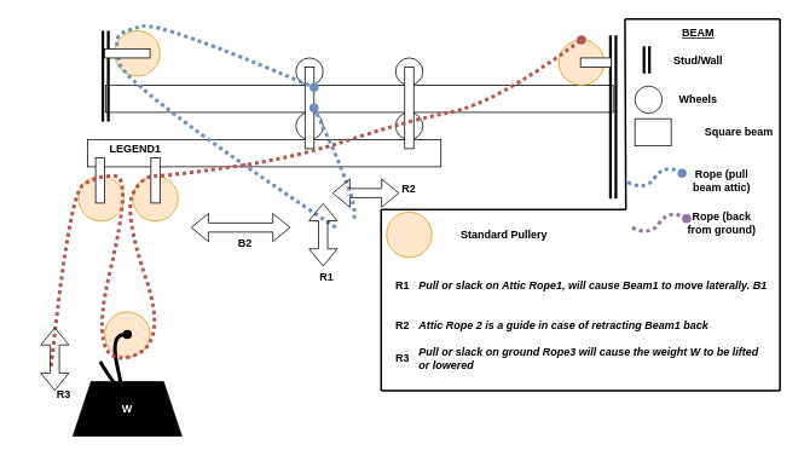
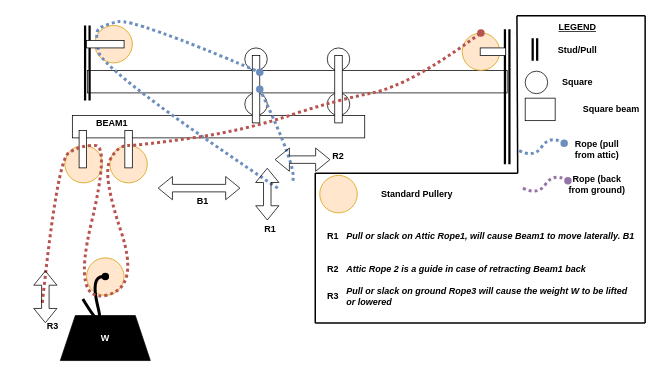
  <mxCell id="0" />
  <mxCell id="1" parent="0" />
  <mxCell id="2" value="" style="rounded=0;whiteSpace=wrap;html=1;" vertex="1" parent="1"><mxGeometry x="116" y="93" width="560" height="30" as="geometry" /></mxCell>
  <mxCell id="3" value="" style="rounded=0;whiteSpace=wrap;html=1;" vertex="1" parent="1"><mxGeometry x="96" y="153" width="390" height="30" as="geometry" /></mxCell>
  <mxCell id="4" value="" style="ellipse;whiteSpace=wrap;html=1;aspect=fixed;" vertex="1" parent="1"><mxGeometry x="326" y="63" width="30" height="30" as="geometry" /></mxCell>
  <mxCell id="5" value="" style="shape=link;html=1;rounded=0;strokeWidth=3;" edge="1" parent="1"><mxGeometry width="100" relative="1" as="geometry"><mxPoint x="676" y="38" as="sourcePoint" /><mxPoint x="676" y="218" as="targetPoint" /></mxGeometry></mxCell>
  <mxCell id="6" value="" style="shape=link;html=1;rounded=0;fillColor=#60a917;strokeColor=#000000;strokeWidth=3;" edge="1" parent="1"><mxGeometry width="100" relative="1" as="geometry"><mxPoint x="116" y="33" as="sourcePoint" /><mxPoint x="116" y="133" as="targetPoint" /></mxGeometry></mxCell>
  <mxCell id="7" value="" style="ellipse;whiteSpace=wrap;html=1;aspect=fixed;fillColor=#ffe6cc;strokeColor=#d79b00;" vertex="1" parent="1"><mxGeometry x="616" y="43" width="50" height="50" as="geometry" /></mxCell>
  <mxCell id="8" value="" style="ellipse;whiteSpace=wrap;html=1;aspect=fixed;fillColor=#ffe6cc;strokeColor=#d79b00;" vertex="1" parent="1"><mxGeometry x="146" y="193" width="50" height="50" as="geometry" /></mxCell>
  <mxCell id="9" value="" style="ellipse;whiteSpace=wrap;html=1;aspect=fixed;fillColor=#ffe6cc;strokeColor=#d79b00;" vertex="1" parent="1"><mxGeometry x="86" y="193" width="50" height="50" as="geometry" /></mxCell>
  <mxCell id="10" value="" style="ellipse;whiteSpace=wrap;html=1;aspect=fixed;" vertex="1" parent="1"><mxGeometry x="436" y="63" width="30" height="30" as="geometry" /></mxCell>
  <mxCell id="11" value="" style="ellipse;whiteSpace=wrap;html=1;aspect=fixed;" vertex="1" parent="1"><mxGeometry x="326" y="123" width="30" height="30" as="geometry" /></mxCell>
  <mxCell id="12" value="" style="ellipse;whiteSpace=wrap;html=1;aspect=fixed;" vertex="1" parent="1"><mxGeometry x="436" y="123" width="30" height="30" as="geometry" /></mxCell>
  <mxCell id="13" value="" style="rounded=0;whiteSpace=wrap;html=1;" vertex="1" parent="1"><mxGeometry x="336" y="73" width="10" height="90" as="geometry" /></mxCell>
  <mxCell id="14" value="" style="rounded=0;whiteSpace=wrap;html=1;" vertex="1" parent="1"><mxGeometry x="446" y="73" width="10" height="90" as="geometry" /></mxCell>
  <mxCell id="15" value="" style="rounded=0;whiteSpace=wrap;html=1;" vertex="1" parent="1"><mxGeometry x="640" y="63" width="34" height="10" as="geometry" /></mxCell>
  <mxCell id="16" value="" style="ellipse;whiteSpace=wrap;html=1;aspect=fixed;fillColor=#ffe6cc;strokeColor=#d79b00;" vertex="1" parent="1"><mxGeometry x="126" y="33" width="50" height="50" as="geometry" /></mxCell>
  <mxCell id="17" value="" style="rounded=0;whiteSpace=wrap;html=1;" vertex="1" parent="1"><mxGeometry x="105" y="173" width="10" height="50" as="geometry" /></mxCell>
  <mxCell id="18" value="" style="rounded=0;whiteSpace=wrap;html=1;" vertex="1" parent="1"><mxGeometry x="166" y="173" width="10" height="50" as="geometry" /></mxCell>
  <mxCell id="19" value="" style="ellipse;whiteSpace=wrap;html=1;aspect=fixed;fillColor=#ffe6cc;strokeColor=#d79b00;" vertex="1" parent="1"><mxGeometry x="115" y="343" width="50" height="50" as="geometry" /></mxCell>
  <mxCell id="20" value="" style="curved=1;endArrow=oval;html=1;rounded=0;strokeWidth=4;endFill=1;" edge="1" parent="1"><mxGeometry width="50" height="50" relative="1" as="geometry"><mxPoint x="110" y="398" as="sourcePoint" /><mxPoint x="140" y="368" as="targetPoint" /><Array as="points"><mxPoint x="140" y="448" /><mxPoint x="120" y="368" /></Array></mxGeometry></mxCell>
  <mxCell id="21" value="" style="curved=1;endArrow=oval;html=1;rounded=0;endFill=1;strokeWidth=4;dashed=1;dashPattern=1 1;entryX=1;entryY=0.5;entryDx=0;entryDy=0;fillColor=#dae8fc;strokeColor=#6c8ebf;" edge="1" parent="1" target="13"><mxGeometry width="50" height="50" relative="1" as="geometry"><mxPoint x="390" y="240" as="sourcePoint" /><mxPoint x="446" y="223" as="targetPoint" /><Array as="points"><mxPoint x="396" y="223" /></Array></mxGeometry></mxCell>
  <mxCell id="22" value="" style="curved=1;endArrow=oval;html=1;rounded=0;endFill=1;strokeWidth=4;dashed=1;dashPattern=1 1;entryX=1;entryY=0.25;entryDx=0;entryDy=0;fillColor=#dae8fc;strokeColor=#6c8ebf;" edge="1" parent="1" target="13"><mxGeometry width="50" height="50" relative="1" as="geometry"><mxPoint x="370" y="250" as="sourcePoint" /><mxPoint x="296" y="114.2" as="targetPoint" /><Array as="points"><mxPoint x="136" y="93" /><mxPoint x="126" y="43" /><mxPoint x="136" y="33" /><mxPoint x="176" y="23" /></Array></mxGeometry></mxCell>
  <mxCell id="23" value="" style="rounded=0;whiteSpace=wrap;html=1;" vertex="1" parent="1"><mxGeometry x="115" y="53" width="50" height="10" as="geometry" /></mxCell>
  <mxCell id="24" value="" style="curved=1;endArrow=oval;html=1;rounded=0;endFill=1;strokeWidth=4;dashed=1;dashPattern=1 1;entryX=0.5;entryY=0;entryDx=0;entryDy=0;fillColor=#f8cecc;strokeColor=#b85450;" edge="1" parent="1" target="7"><mxGeometry width="50" height="50" relative="1" as="geometry"><mxPoint x="56" y="403" as="sourcePoint" /><mxPoint x="596" y="366" as="targetPoint" /><Array as="points"><mxPoint x="76" y="213" /><mxPoint x="106" y="193" /><mxPoint x="146" y="193" /><mxPoint x="96" y="403" /><mxPoint x="186" y="383" /><mxPoint x="136" y="233" /><mxPoint x="156" y="193" /><mxPoint x="186" y="193" /><mxPoint x="326" y="173" /><mxPoint x="446" y="133" /><mxPoint x="546" y="113" /></Array></mxGeometry></mxCell>
  <mxCell id="25" value="" style="curved=1;endArrow=oval;html=1;rounded=0;endFill=1;strokeWidth=4;dashed=1;dashPattern=1 1;fillColor=#dae8fc;strokeColor=#6c8ebf;" edge="1" parent="1"><mxGeometry width="50" height="50" relative="1" as="geometry"><mxPoint x="692" y="200" as="sourcePoint" /><mxPoint x="752" y="190" as="targetPoint" /><Array as="points"><mxPoint x="712" y="210" /><mxPoint x="732" y="180" /></Array></mxGeometry></mxCell>
  <mxCell id="26" value="" style="curved=1;endArrow=oval;html=1;rounded=0;endFill=1;strokeWidth=4;dashed=1;dashPattern=1 1;fillColor=#e1d5e7;strokeColor=#9673a6;" edge="1" parent="1"><mxGeometry width="50" height="50" relative="1" as="geometry"><mxPoint x="697" y="250" as="sourcePoint" /><mxPoint x="757" y="240" as="targetPoint" /><Array as="points"><mxPoint x="717" y="260" /><mxPoint x="737" y="230" /></Array></mxGeometry></mxCell>
  <mxCell id="27" value="" style="rounded=0;whiteSpace=wrap;html=1;" vertex="1" parent="1"><mxGeometry x="700" y="130" width="40" height="30" as="geometry" /></mxCell>
  <mxCell id="28" value="" style="ellipse;whiteSpace=wrap;html=1;aspect=fixed;fillColor=#ffe6cc;strokeColor=#d79b00;" vertex="1" parent="1"><mxGeometry x="426" y="233" width="50" height="50" as="geometry" /></mxCell>
  <mxCell id="29" value="" style="ellipse;whiteSpace=wrap;html=1;" vertex="1" parent="1"><mxGeometry x="700" y="94" width="30" height="30" as="geometry" /></mxCell>
  <mxCell id="30" value="Standard Pullery" style="text;html=1;strokeColor=none;fillColor=none;align=center;verticalAlign=middle;whiteSpace=wrap;rounded=0;fontStyle=1" vertex="1" parent="1"><mxGeometry x="506" y="243" width="100" height="30" as="geometry" /></mxCell>
  <mxCell id="31" value="Rope (back from ground)" style="text;html=1;strokeColor=none;fillColor=none;align=center;verticalAlign=middle;whiteSpace=wrap;rounded=0;fontStyle=1" vertex="1" parent="1"><mxGeometry x="751" y="230" width="90" height="30" as="geometry" /></mxCell>
- <mxCell id="32" value="Rope (pull beam attic)" style="text;html=1;strokeColor=none;fillColor=none;align=center;verticalAlign=middle;whiteSpace=wrap;rounded=0;fontStyle=1" vertex="1" parent="1"><mxGeometry x="751" y="183" width="90" height="30" as="geometry" /></mxCell>
+ <mxCell id="32" value="Rope (pull from attic)" style="text;html=1;strokeColor=none;fillColor=none;align=center;verticalAlign=middle;whiteSpace=wrap;rounded=0;fontStyle=1" vertex="1" parent="1"><mxGeometry x="751" y="183" width="90" height="30" as="geometry" /></mxCell>
  <mxCell id="33" value="Square beam" style="text;html=1;strokeColor=none;fillColor=none;align=center;verticalAlign=middle;whiteSpace=wrap;rounded=0;fontStyle=1" vertex="1" parent="1"><mxGeometry x="765" y="130" width="100" height="30" as="geometry" /></mxCell>
- <mxCell id="34" value="Wheels" style="text;html=1;strokeColor=none;fillColor=none;align=center;verticalAlign=middle;whiteSpace=wrap;rounded=0;fontStyle=1" vertex="1" parent="1"><mxGeometry x="720" y="94" width="100" height="30" as="geometry" /></mxCell>
+ <mxCell id="34" value="Square" style="text;html=1;strokeColor=none;fillColor=none;align=center;verticalAlign=middle;whiteSpace=wrap;rounded=0;fontStyle=1" vertex="1" parent="1"><mxGeometry x="720" y="94" width="100" height="30" as="geometry" /></mxCell>
  <mxCell id="35" value="" style="shape=link;html=1;rounded=0;strokeWidth=3;" edge="1" parent="1"><mxGeometry width="100" relative="1" as="geometry"><mxPoint x="713" y="50" as="sourcePoint" /><mxPoint x="713" y="80" as="targetPoint" /></mxGeometry></mxCell>
- <mxCell id="36" value="Stud/Wall" style="text;html=1;strokeColor=none;fillColor=none;align=center;verticalAlign=middle;whiteSpace=wrap;rounded=0;fontStyle=1" vertex="1" parent="1"><mxGeometry x="720" y="51" width="100" height="30" as="geometry" /></mxCell>
+ <mxCell id="36" value="Stud/Pull" style="text;html=1;strokeColor=none;fillColor=none;align=center;verticalAlign=middle;whiteSpace=wrap;rounded=0;fontStyle=1" vertex="1" parent="1"><mxGeometry x="720" y="51" width="100" height="30" as="geometry" /></mxCell>
  <mxCell id="37" value="" style="endArrow=none;html=1;rounded=0;strokeWidth=2;" edge="1" parent="1"><mxGeometry width="50" height="50" relative="1" as="geometry"><mxPoint x="690" y="230" as="sourcePoint" /><mxPoint x="689" y="20" as="targetPoint" /></mxGeometry></mxCell>
  <mxCell id="38" value="" style="endArrow=none;html=1;rounded=0;strokeWidth=2;" edge="1" parent="1"><mxGeometry width="50" height="50" relative="1" as="geometry"><mxPoint x="690" y="230" as="sourcePoint" /><mxPoint x="420" y="230" as="targetPoint" /></mxGeometry></mxCell>
  <mxCell id="39" value="" style="endArrow=none;html=1;rounded=0;strokeWidth=2;" edge="1" parent="1"><mxGeometry width="50" height="50" relative="1" as="geometry"><mxPoint x="860" y="430" as="sourcePoint" /><mxPoint x="860" y="20" as="targetPoint" /></mxGeometry></mxCell>
  <mxCell id="40" value="" style="endArrow=none;html=1;rounded=0;strokeWidth=2;" edge="1" parent="1"><mxGeometry width="50" height="50" relative="1" as="geometry"><mxPoint x="420" y="430" as="sourcePoint" /><mxPoint x="420" y="230" as="targetPoint" /></mxGeometry></mxCell>
  <mxCell id="41" value="" style="endArrow=none;html=1;rounded=0;strokeWidth=2;" edge="1" parent="1"><mxGeometry width="50" height="50" relative="1" as="geometry"><mxPoint x="860" y="430" as="sourcePoint" /><mxPoint x="420" y="430" as="targetPoint" /></mxGeometry></mxCell>
  <mxCell id="42" value="" style="endArrow=none;html=1;rounded=0;strokeWidth=2;" edge="1" parent="1"><mxGeometry width="50" height="50" relative="1" as="geometry"><mxPoint x="860" y="20" as="sourcePoint" /><mxPoint x="689" y="20" as="targetPoint" /></mxGeometry></mxCell>
- <mxCell id="43" value="BEAM" style="text;html=1;strokeColor=none;fillColor=none;align=center;verticalAlign=middle;whiteSpace=wrap;rounded=0;fontStyle=5" vertex="1" parent="1"><mxGeometry x="720" y="21" width="100" height="30" as="geometry" /></mxCell>
+ <mxCell id="43" value="LEGEND" style="text;html=1;strokeColor=none;fillColor=none;align=center;verticalAlign=middle;whiteSpace=wrap;rounded=0;fontStyle=5" vertex="1" parent="1"><mxGeometry x="720" y="21" width="100" height="30" as="geometry" /></mxCell>
  <mxCell id="44" value="" style="shape=flexArrow;endArrow=classic;startArrow=classic;html=1;rounded=0;" edge="1" parent="1"><mxGeometry width="100" height="100" relative="1" as="geometry"><mxPoint x="210" y="250" as="sourcePoint" /><mxPoint x="320" y="250" as="targetPoint" /></mxGeometry></mxCell>
- <mxCell id="45" value="B2" style="text;html=1;strokeColor=none;fillColor=none;align=center;verticalAlign=middle;whiteSpace=wrap;rounded=0;fontStyle=1" vertex="1" parent="1"><mxGeometry x="220" y="253" width="100" height="30" as="geometry" /></mxCell>
+ <mxCell id="45" value="B1" style="text;html=1;strokeColor=none;fillColor=none;align=center;verticalAlign=middle;whiteSpace=wrap;rounded=0;fontStyle=1" vertex="1" parent="1"><mxGeometry x="220" y="253" width="100" height="30" as="geometry" /></mxCell>
  <mxCell id="46" value="" style="shape=flexArrow;endArrow=classic;startArrow=classic;html=1;rounded=0;" edge="1" parent="1"><mxGeometry width="100" height="100" relative="1" as="geometry"><mxPoint x="356" y="223" as="sourcePoint" /><mxPoint x="356" y="293" as="targetPoint" /></mxGeometry></mxCell>
  <mxCell id="47" value="R1" style="text;html=1;strokeColor=none;fillColor=none;align=center;verticalAlign=middle;whiteSpace=wrap;rounded=0;fontStyle=1" vertex="1" parent="1"><mxGeometry x="310" y="290" width="100" height="30" as="geometry" /></mxCell>
  <mxCell id="48" value="" style="shape=flexArrow;endArrow=classic;startArrow=classic;html=1;rounded=0;" edge="1" parent="1"><mxGeometry width="100" height="100" relative="1" as="geometry"><mxPoint x="366" y="212" as="sourcePoint" /><mxPoint x="440" y="212" as="targetPoint" /></mxGeometry></mxCell>
  <mxCell id="49" value="R2" style="text;html=1;strokeColor=none;fillColor=none;align=center;verticalAlign=middle;whiteSpace=wrap;rounded=0;fontStyle=1" vertex="1" parent="1"><mxGeometry x="401" y="193" width="100" height="30" as="geometry" /></mxCell>
  <mxCell id="50" value="" style="shape=flexArrow;endArrow=classic;startArrow=classic;html=1;rounded=0;" edge="1" parent="1"><mxGeometry width="100" height="100" relative="1" as="geometry"><mxPoint x="60" y="360" as="sourcePoint" /><mxPoint x="60" y="430" as="targetPoint" /></mxGeometry></mxCell>
  <mxCell id="51" value="R3" style="text;html=1;strokeColor=none;fillColor=none;align=center;verticalAlign=middle;whiteSpace=wrap;rounded=0;fontStyle=1" vertex="1" parent="1"><mxGeometry y="420" width="100" height="30" as="geometry" x="20" /></mxCell>
- <mxCell id="52" value="LEGEND1" style="text;html=1;strokeColor=none;fillColor=none;align=center;verticalAlign=middle;whiteSpace=wrap;rounded=0;fontStyle=1" vertex="1" parent="1"><mxGeometry x="99" y="149" width="100" height="30" as="geometry" /></mxCell>
+ <mxCell id="52" value="BEAM1" style="text;html=1;strokeColor=none;fillColor=none;align=center;verticalAlign=middle;whiteSpace=wrap;rounded=0;fontStyle=1" vertex="1" parent="1"><mxGeometry x="99" y="149" width="100" height="30" as="geometry" /></mxCell>
  <mxCell id="53" value="R1" style="text;html=1;strokeColor=none;fillColor=none;align=center;verticalAlign=middle;whiteSpace=wrap;rounded=0;fontStyle=1" vertex="1" parent="1"><mxGeometry x="394" y="300" width="100" height="30" as="geometry" /></mxCell>
  <mxCell id="54" value="R2" style="text;html=1;strokeColor=none;fillColor=none;align=center;verticalAlign=middle;whiteSpace=wrap;rounded=0;fontStyle=1" vertex="1" parent="1"><mxGeometry x="394" y="343" width="100" height="30" as="geometry" /></mxCell>
  <mxCell id="55" value="R3" style="text;html=1;strokeColor=none;fillColor=none;align=center;verticalAlign=middle;whiteSpace=wrap;rounded=0;fontStyle=1" vertex="1" parent="1"><mxGeometry x="394" y="380" width="100" height="30" as="geometry" /></mxCell>
  <mxCell id="56" value="Pull or slack on Attic Rope1, will cause Beam1 to move laterally. B1" style="text;html=1;strokeColor=none;fillColor=none;align=left;verticalAlign=middle;whiteSpace=wrap;rounded=0;fontStyle=3" vertex="1" parent="1"><mxGeometry x="460" y="300" width="390" height="30" as="geometry" /></mxCell>
  <mxCell id="57" value="Attic Rope 2 is a guide in case of retracting Beam1 back" style="text;html=1;strokeColor=none;fillColor=none;align=left;verticalAlign=middle;whiteSpace=wrap;rounded=0;fontStyle=3" vertex="1" parent="1"><mxGeometry x="460" y="343" width="390" height="30" as="geometry" /></mxCell>
  <mxCell id="58" value="Pull or slack on ground Rope3 will cause the weight W to be lifted or lowered" style="text;html=1;strokeColor=none;fillColor=none;align=left;verticalAlign=middle;whiteSpace=wrap;rounded=0;fontStyle=3" vertex="1" parent="1"><mxGeometry x="460" y="380" width="390" height="30" as="geometry" /></mxCell>
  <mxCell id="59" value="W" style="shape=trapezoid;perimeter=trapezoidPerimeter;whiteSpace=wrap;html=1;fixedSize=1;labelBackgroundColor=#000000;fontColor=#FFFFFF;fontStyle=1;fillColor=#000000;" vertex="1" parent="1"><mxGeometry x="80" y="420" width="120" height="60" as="geometry" /></mxCell>
